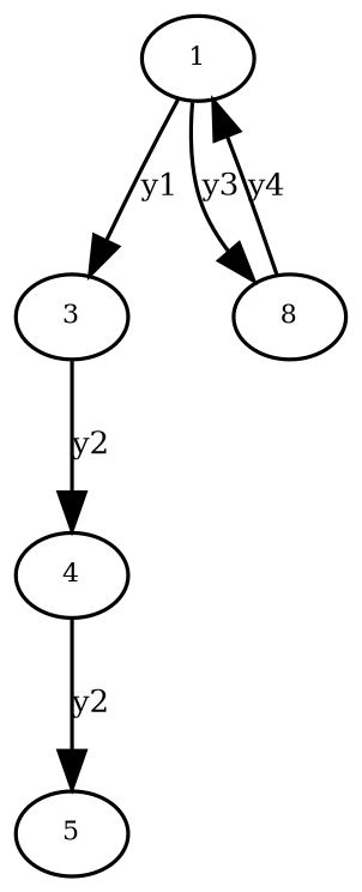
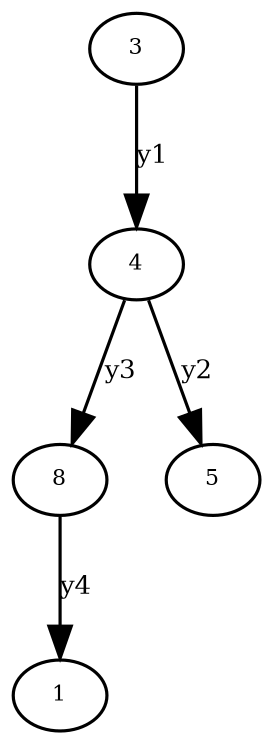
  digraph {
    node [fontsize=7]
    edge [fontsize=8]
    n1 [height=.01 label=1 width=.01]
    n2 [height=.01 label=3 width=.01]
    n3 [height=.01 label=8 width=.01]
    n4 [height=.01 label=4 width=.01]
    n5 [height=.01 label=5 width=.01]
-   n1 -> n2 [label=y1]
-   n1 -> n3 [label=y3]
-   n2 -> n4 [label=y2]
+   n4 -> n3 [label=y3]
+   n2 -> n4 [label=y1]
    n3 -> n1 [label=y4]
    n4 -> n5 [label=y2]
  }
